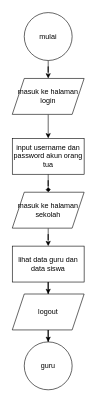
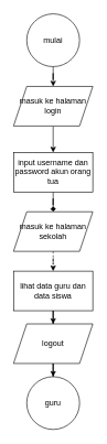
  <mxCell id="0" />
  <mxCell id="1" parent="0" />
  <mxCell id="2" value="" style="edgeStyle=orthogonalEdgeStyle;rounded=0;orthogonalLoop=1;jettySize=auto;html=1;" edge="1" parent="1" source="3" target="5"><mxGeometry relative="1" as="geometry" /></mxCell>
  <mxCell id="3" value="mulai" style="ellipse;whiteSpace=wrap;html=1;aspect=fixed;" vertex="1" parent="1"><mxGeometry x="40" y="20" width="80" height="80" as="geometry" /></mxCell>
  <mxCell id="4" value="" style="edgeStyle=orthogonalEdgeStyle;rounded=0;orthogonalLoop=1;jettySize=auto;html=1;" edge="1" parent="1" source="5" target="7"><mxGeometry relative="1" as="geometry" /></mxCell>
  <mxCell id="5" value="masuk ke halaman login" style="shape=parallelogram;perimeter=parallelogramPerimeter;whiteSpace=wrap;html=1;fixedSize=1;" vertex="1" parent="1"><mxGeometry x="20" y="130" width="120" height="60" as="geometry" /></mxCell>
  <mxCell id="6" value="" style="edgeStyle=orthogonalEdgeStyle;rounded=0;orthogonalLoop=1;jettySize=auto;html=1;endArrow=diamond;" edge="1" parent="1" source="7" target="9"><mxGeometry relative="1" as="geometry" /></mxCell>
  <mxCell id="7" value="input username dan password akun orang tua" style="rounded=0;whiteSpace=wrap;html=1;" vertex="1" parent="1"><mxGeometry x="20" y="230" width="120" height="60" as="geometry" /></mxCell>
- <mxCell id="8" value="" style="edgeStyle=orthogonalEdgeStyle;rounded=0;orthogonalLoop=1;jettySize=auto;html=1;" edge="1" parent="1" source="9" target="11"><mxGeometry relative="1" as="geometry" /></mxCell>
+ <mxCell id="8" value="" style="edgeStyle=orthogonalEdgeStyle;rounded=0;orthogonalLoop=1;jettySize=auto;html=1;dashed=1;" edge="1" parent="1" source="9" target="11"><mxGeometry relative="1" as="geometry" /></mxCell>
  <mxCell id="9" value="masuk ke halaman sekolah" style="shape=parallelogram;perimeter=parallelogramPerimeter;whiteSpace=wrap;html=1;fixedSize=1;" vertex="1" parent="1"><mxGeometry x="20" y="320" width="120" height="60" as="geometry" /></mxCell>
  <mxCell id="10" value="" style="edgeStyle=orthogonalEdgeStyle;rounded=0;orthogonalLoop=1;jettySize=auto;html=1;" edge="1" parent="1" source="11" target="13"><mxGeometry relative="1" as="geometry" /></mxCell>
  <mxCell id="11" value="lihat data guru dan data siswa" style="rounded=0;whiteSpace=wrap;html=1;" vertex="1" parent="1"><mxGeometry x="20" y="410" width="120" height="60" as="geometry" /></mxCell>
  <mxCell id="12" value="" style="edgeStyle=orthogonalEdgeStyle;rounded=0;orthogonalLoop=1;jettySize=auto;html=1;" edge="1" parent="1" source="13" target="14"><mxGeometry relative="1" as="geometry" /></mxCell>
  <mxCell id="13" value="logout" style="shape=parallelogram;perimeter=parallelogramPerimeter;whiteSpace=wrap;html=1;fixedSize=1;" vertex="1" parent="1"><mxGeometry x="20" y="490" width="120" height="60" as="geometry" /></mxCell>
  <mxCell id="14" value="guru" style="ellipse;whiteSpace=wrap;html=1;aspect=fixed;" vertex="1" parent="1"><mxGeometry x="40" y="570" width="80" height="80" as="geometry" /></mxCell>
